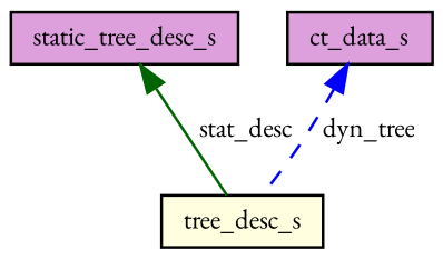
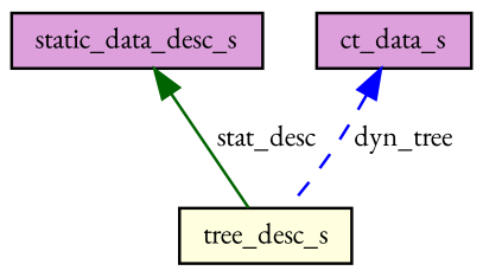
  digraph {
    fontname="EB Garamond"
    node [color=black fillcolor=plum fontname="EB Garamond" fontsize=10 shape=record style=filled]
    edge [dir=back fontname="EB Garamond" fontsize=10 labelfontname=Helvetica labelfontsize=10]
    n1 [fillcolor=lightyellow fontcolor=black height=0.2 label=tree_desc_s width=0.4]
-   n2 [height=0.2 label=static_tree_desc_s width=0.4]
+   n2 [height=0.2 label=static_data_desc_s width=0.4]
    n3 [height=0.2 label=ct_data_s width=0.4]
    n2 -> n1 [color=darkgreen label=" stat_desc" style=solid]
    n3 -> n1 [color=blue label=" dyn_tree" style=dashed]
  }
